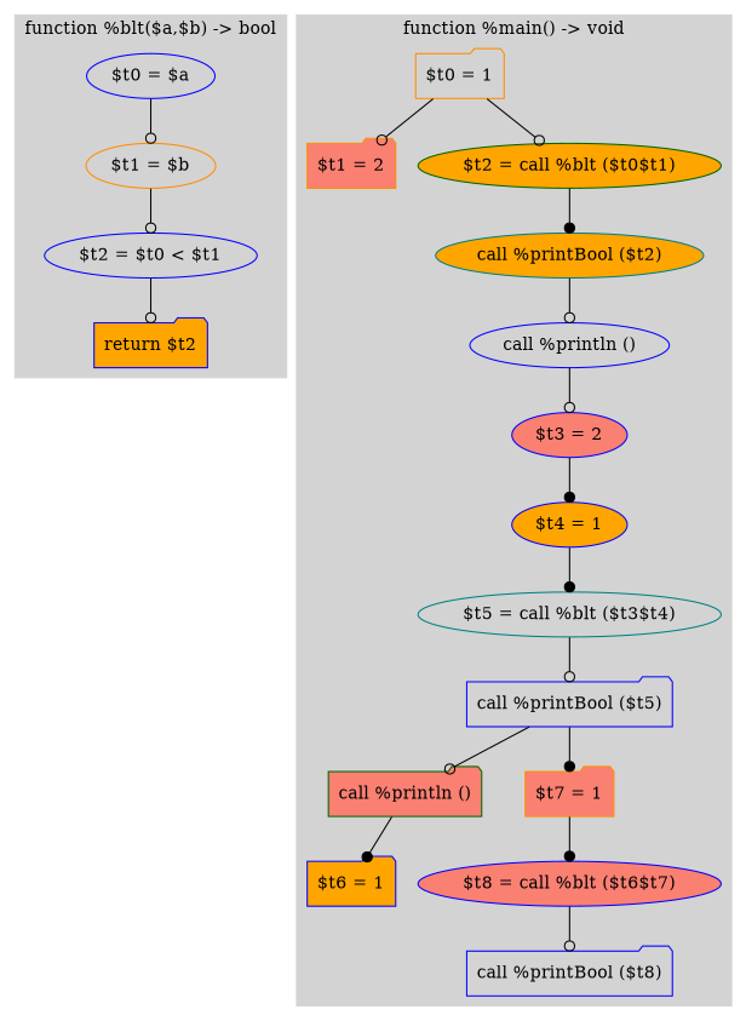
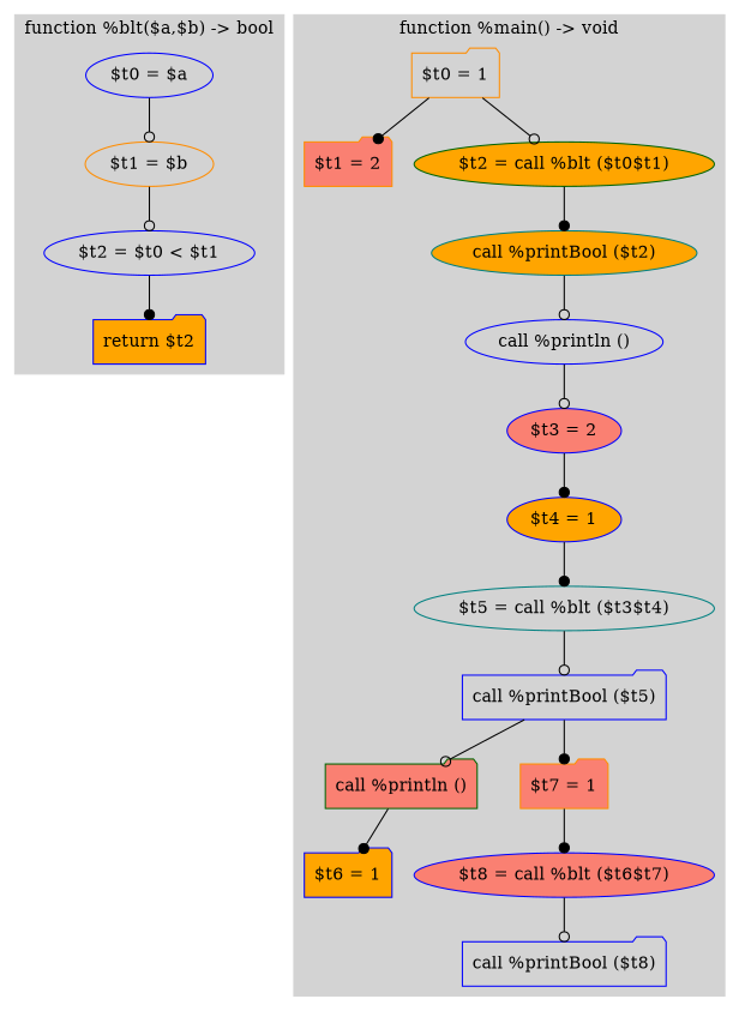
  digraph {
    node [color=blue fillcolor=lightgrey shape=ellipse style=filled]
    edge [arrowhead=odot]
    n1 [label="$t0 = $a"]
    n2 [color=darkorange label="$t1 = $b"]
    n3 [label="$t2 = $t0 < $t1"]
    n4 [fillcolor=orange label="return $t2" shape=folder]
    n5 [color=darkorange label="$t0 = 1" shape=folder]
    n6 [color=darkorange fillcolor=salmon label="$t1 = 2" shape=folder]
    n7 [color=darkgreen fillcolor=orange label="$t2 = call %blt ($t0$t1)"]
    n8 [color=teal fillcolor=orange label="call %printBool ($t2)"]
    n9 [label="call %println ()"]
    n10 [fillcolor=salmon label="$t3 = 2"]
    n11 [fillcolor=orange label="$t4 = 1"]
    n12 [color=teal label="$t5 = call %blt ($t3$t4)"]
    n13 [label="call %printBool ($t5)" shape=folder]
    n14 [color=darkgreen fillcolor=salmon label="call %println ()" shape=folder]
    n15 [fillcolor=orange label="$t6 = 1" shape=folder]
    n16 [color=darkorange fillcolor=salmon label="$t7 = 1" shape=folder]
    n17 [fillcolor=salmon label="$t8 = call %blt ($t6$t7)"]
    n18 [label="call %printBool ($t8)" shape=folder]
    subgraph cluster_1 {
      color=lightgrey
      label="function %blt($a,$b) -> bool"
      style=filled
      n1
      n2
      n3
      n4
    }
    subgraph cluster_2 {
      color=lightgrey
      label="function %main() -> void"
      style=filled
      n5
      n6
      n7
      n8
      n9
      n10
      n11
      n12
      n13
      n14
      n15
      n16
      n17
      n18
    }
    n1 -> n2
    n2 -> n3
-   n3 -> n4
-   n5 -> n6
+   n3 -> n4 [arrowhead=dot]
+   n5 -> n6 [arrowhead=dot]
    n5 -> n7
    n7 -> n8 [arrowhead=dot]
    n8 -> n9
    n9 -> n10
    n10 -> n11 [arrowhead=dot]
    n11 -> n12 [arrowhead=dot]
    n12 -> n13
    n13 -> n14
    n13 -> n16 [arrowhead=dot]
    n14 -> n15 [arrowhead=dot]
    n16 -> n17 [arrowhead=dot]
    n17 -> n18
  }
